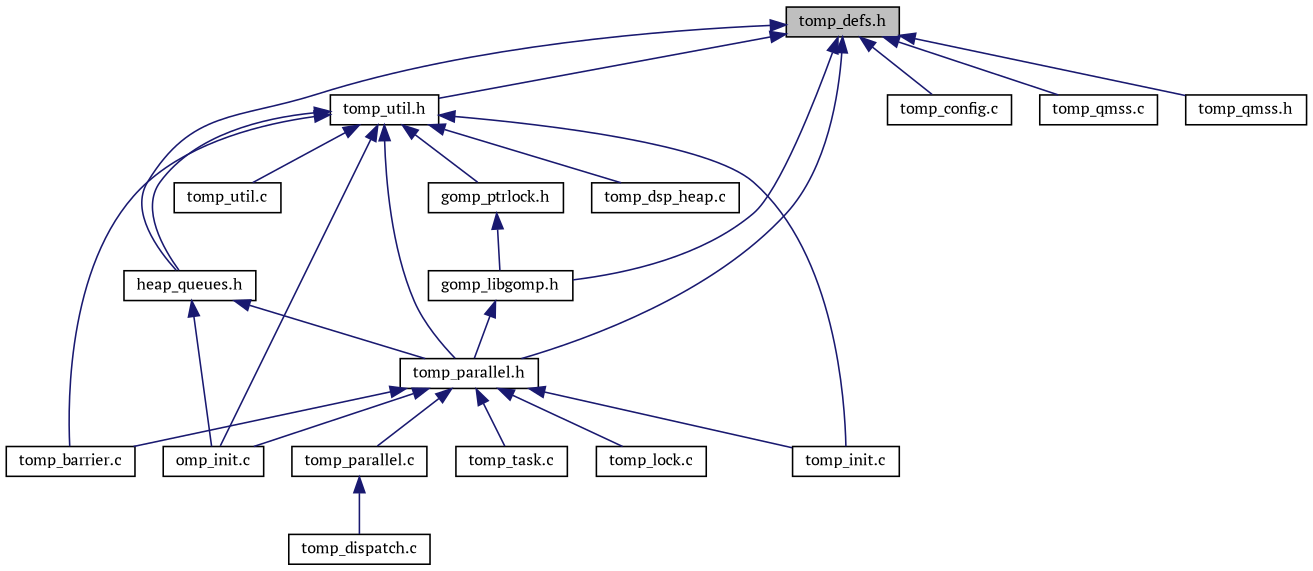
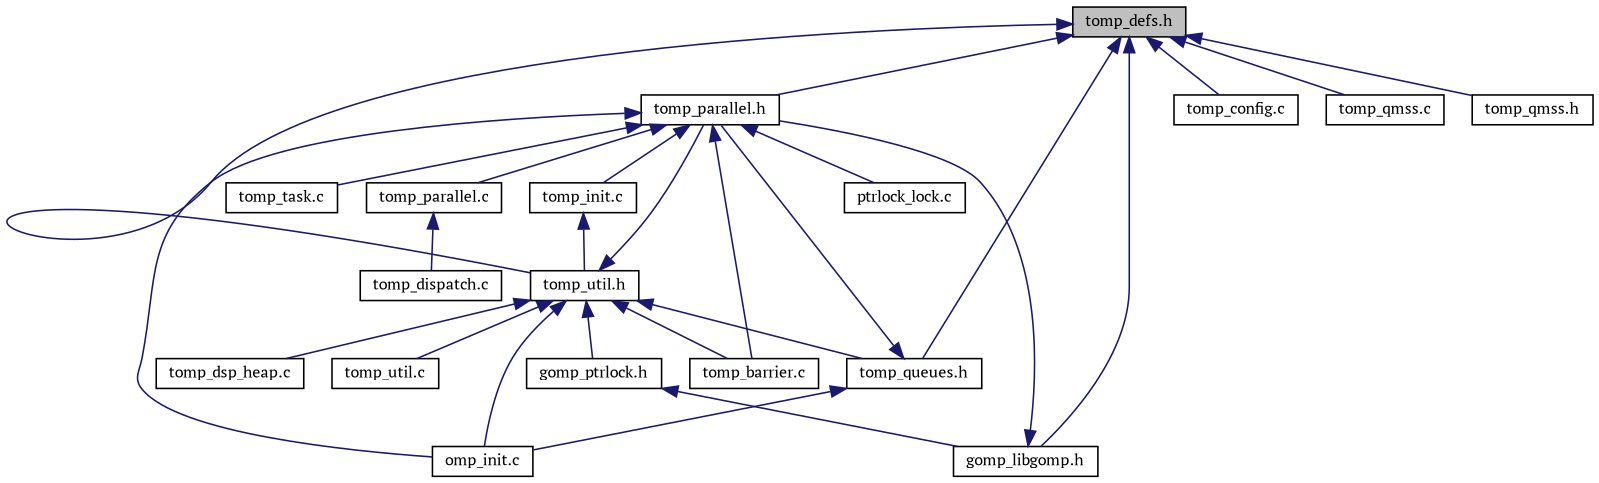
  digraph {
    fontname="PT Serif"
    node [color=black fillcolor=white fontname="PT Serif" fontsize=10 shape=record style=filled]
    edge [color=midnightblue dir=back fontname="PT Serif" fontsize=10 labelfontname=Helvetica labelfontsize=10 style=solid]
    n1 [fillcolor=grey75 fontcolor=black height=0.2 label="tomp_defs.h" width=0.4]
    n2 [height=0.2 label="tomp_parallel.h" width=0.4]
    n3 [height=0.2 label="tomp_util.h" width=0.4]
    n4 [height=0.2 label="gomp_libgomp.h" width=0.4]
-   n5 [height=0.2 label="heap_queues.h" width=0.4]
+   n5 [height=0.2 label="tomp_queues.h" width=0.4]
    n6 [height=0.2 label="tomp_config.c" width=0.4]
    n7 [height=0.2 label="tomp_qmss.c" width=0.4]
    n8 [height=0.2 label="tomp_qmss.h" width=0.4]
    n9 [height=0.2 label="omp_init.c" width=0.4]
    n10 [height=0.2 label="tomp_barrier.c" width=0.4]
    n11 [height=0.2 label="tomp_init.c" width=0.4]
-   n12 [height=0.2 label="tomp_lock.c" width=0.4]
+   n12 [height=0.2 label="ptrlock_lock.c" width=0.4]
    n13 [height=0.2 label="tomp_parallel.c" width=0.4]
    n14 [height=0.2 label="tomp_task.c" width=0.4]
    n15 [height=0.2 label="gomp_ptrlock.h" width=0.4]
    n16 [height=0.2 label="tomp_dsp_heap.c" width=0.4]
    n17 [height=0.2 label="tomp_util.c" width=0.4]
    n18 [height=0.2 label="tomp_dispatch.c" width=0.4]
    n1 -> n2
    n1 -> n3
    n1 -> n4
    n1 -> n5
    n1 -> n6
    n1 -> n7
    n1 -> n8
    n2 -> n9
    n2 -> n10
    n2 -> n11
    n2 -> n12
    n2 -> n13
    n2 -> n14
    n3 -> n2
    n3 -> n5
    n3 -> n9
    n3 -> n10
-   n3 -> n11
+   n11 -> n3
    n3 -> n15
    n3 -> n16
    n3 -> n17
    n4 -> n2
    n5 -> n2
    n5 -> n9
    n13 -> n18
    n15 -> n4
  }
